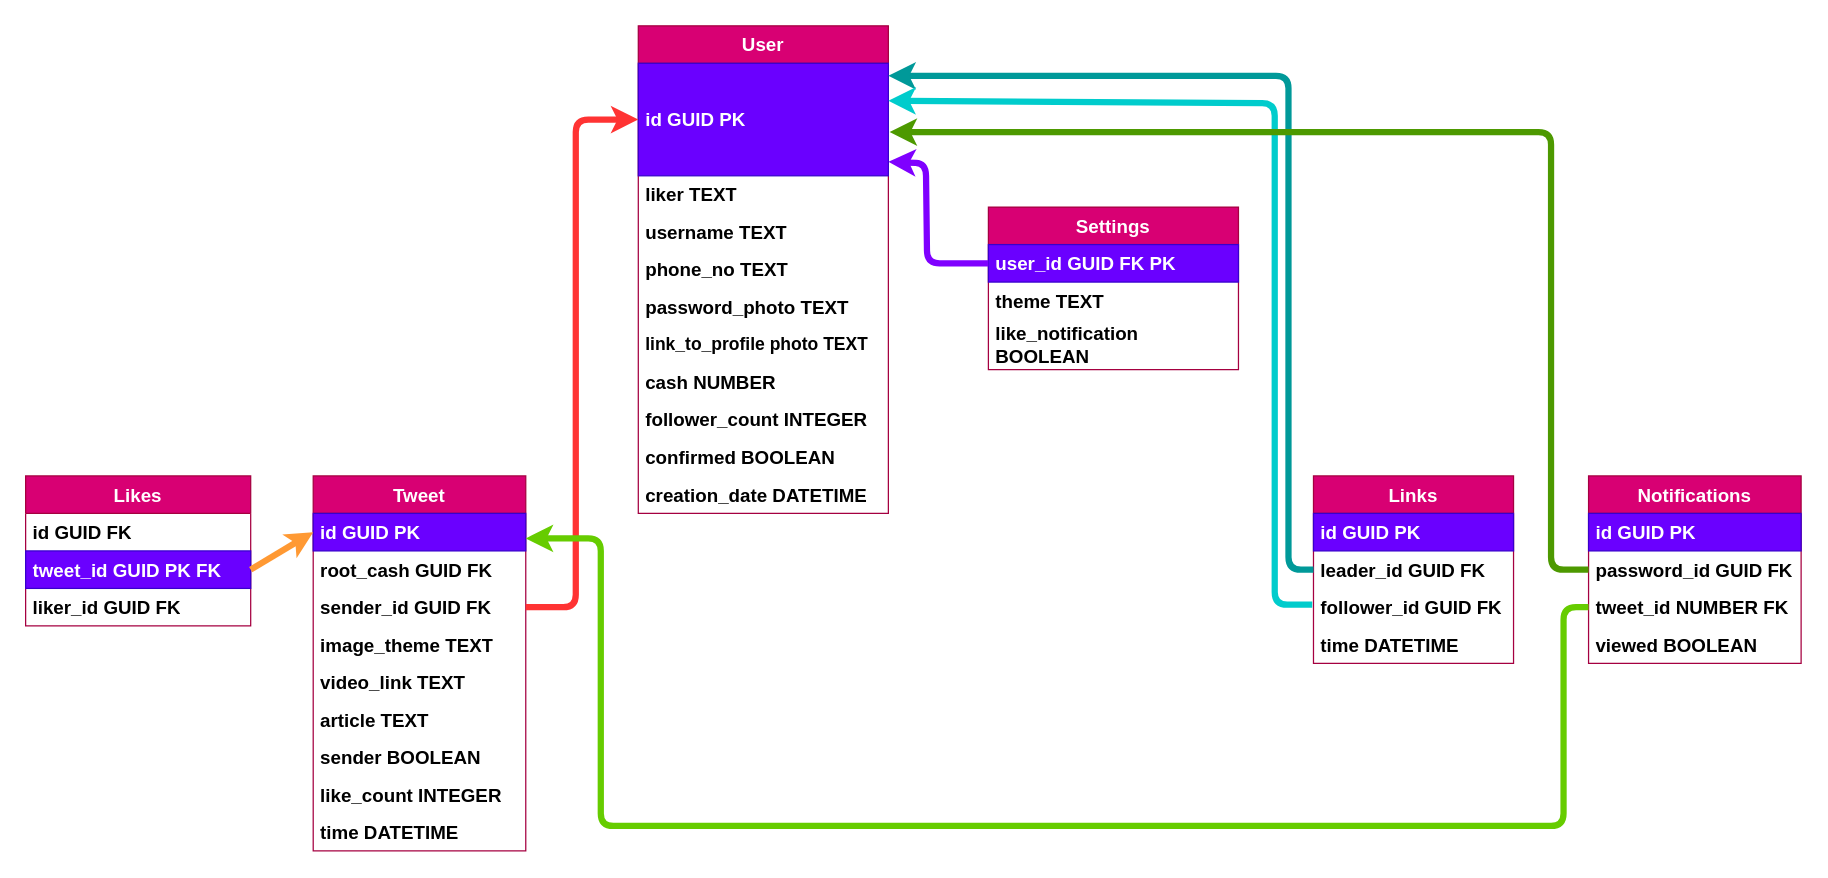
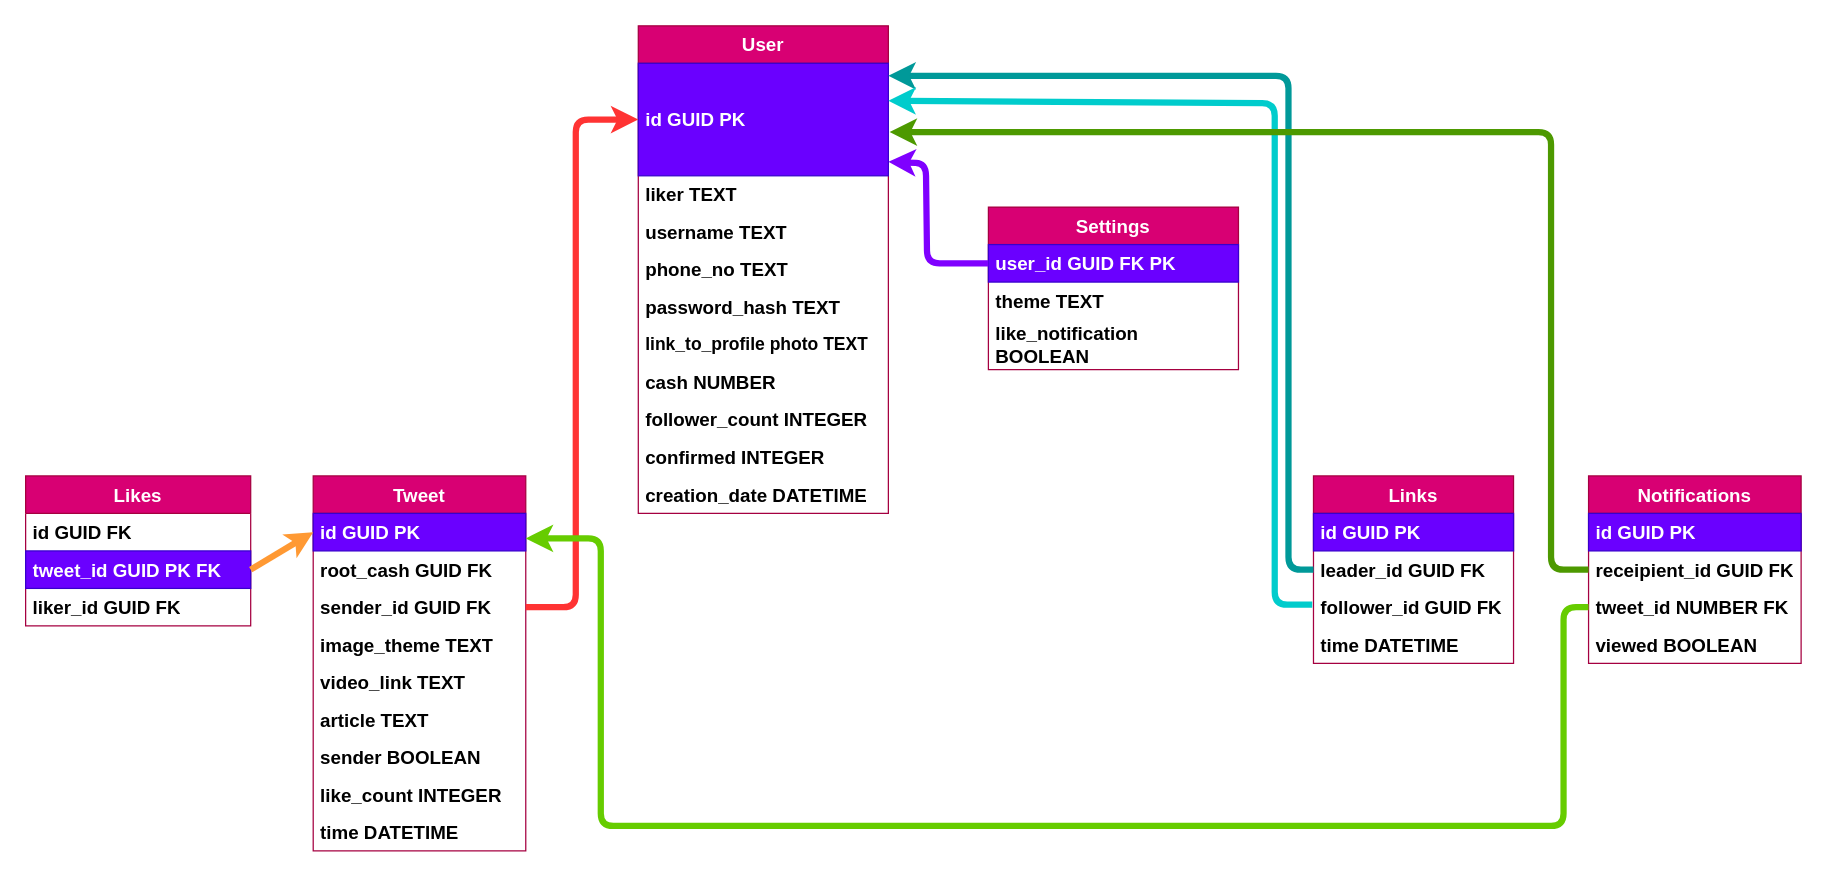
  <mxCell id="0" />
  <mxCell id="1" parent="0" />
  <mxCell id="2" value="Tweet" style="swimlane;fontStyle=1;childLayout=stackLayout;horizontal=1;startSize=30;horizontalStack=0;resizeParent=1;resizeParentMax=0;resizeLast=0;collapsible=1;marginBottom=0;whiteSpace=wrap;html=1;fontSize=15;fillColor=#d80073;fontColor=#FFFFFF;strokeColor=#A50040;" parent="1" vertex="1"><mxGeometry x="250" y="380" width="170" height="300" as="geometry" /></mxCell>
  <mxCell id="3" value="id GUID PK" style="text;strokeColor=#3700CC;fillColor=#6a00ff;align=left;verticalAlign=middle;spacingLeft=4;spacingRight=4;overflow=hidden;points=[[0,0.5],[1,0.5]];portConstraint=eastwest;rotatable=0;whiteSpace=wrap;html=1;fontColor=#FFFFFF;fontSize=15;fontStyle=1" parent="2" vertex="1"><mxGeometry y="30" width="170" height="30" as="geometry" /></mxCell>
  <mxCell id="4" value="root_cash GUID FK" style="text;strokeColor=none;fillColor=none;align=left;verticalAlign=middle;spacingLeft=4;spacingRight=4;overflow=hidden;points=[[0,0.5],[1,0.5]];portConstraint=eastwest;rotatable=0;whiteSpace=wrap;html=1;fontSize=15;fontStyle=1;fontColor=#000000;" parent="2" vertex="1"><mxGeometry y="60" width="170" height="30" as="geometry" /></mxCell>
  <mxCell id="5" value="sender_id GUID FK" style="text;strokeColor=none;fillColor=none;align=left;verticalAlign=middle;spacingLeft=4;spacingRight=4;overflow=hidden;points=[[0,0.5],[1,0.5]];portConstraint=eastwest;rotatable=0;whiteSpace=wrap;html=1;fontSize=15;fontStyle=1;fontColor=#000000;" parent="2" vertex="1"><mxGeometry y="90" width="170" height="30" as="geometry" /></mxCell>
  <mxCell id="6" value="image_theme TEXT" style="text;strokeColor=none;fillColor=none;align=left;verticalAlign=middle;spacingLeft=4;spacingRight=4;overflow=hidden;points=[[0,0.5],[1,0.5]];portConstraint=eastwest;rotatable=0;whiteSpace=wrap;html=1;fontSize=15;fontStyle=1;fontColor=#000000;" parent="2" vertex="1"><mxGeometry y="120" width="170" height="30" as="geometry" /></mxCell>
  <mxCell id="7" value="video_link TEXT" style="text;strokeColor=none;fillColor=none;align=left;verticalAlign=middle;spacingLeft=4;spacingRight=4;overflow=hidden;points=[[0,0.5],[1,0.5]];portConstraint=eastwest;rotatable=0;whiteSpace=wrap;html=1;fontSize=15;fontStyle=1;fontColor=#000000;" parent="2" vertex="1"><mxGeometry y="150" width="170" height="30" as="geometry" /></mxCell>
  <mxCell id="8" value="article TEXT" style="text;strokeColor=none;fillColor=none;align=left;verticalAlign=middle;spacingLeft=4;spacingRight=4;overflow=hidden;points=[[0,0.5],[1,0.5]];portConstraint=eastwest;rotatable=0;whiteSpace=wrap;html=1;fontSize=15;fontStyle=1;fontColor=#000000;" parent="2" vertex="1"><mxGeometry y="180" width="170" height="30" as="geometry" /></mxCell>
  <mxCell id="9" value="sender BOOLEAN" style="text;strokeColor=none;fillColor=none;align=left;verticalAlign=middle;spacingLeft=4;spacingRight=4;overflow=hidden;points=[[0,0.5],[1,0.5]];portConstraint=eastwest;rotatable=0;whiteSpace=wrap;html=1;fontSize=15;fontStyle=1;fontColor=#000000;" parent="2" vertex="1"><mxGeometry y="210" width="170" height="30" as="geometry" /></mxCell>
  <mxCell id="10" value="like_count INTEGER" style="text;strokeColor=none;fillColor=none;align=left;verticalAlign=middle;spacingLeft=4;spacingRight=4;overflow=hidden;points=[[0,0.5],[1,0.5]];portConstraint=eastwest;rotatable=0;whiteSpace=wrap;html=1;fontSize=15;fontStyle=1;fontColor=#000000;" parent="2" vertex="1"><mxGeometry y="240" width="170" height="30" as="geometry" /></mxCell>
  <mxCell id="11" value="time DATETIME" style="text;strokeColor=none;fillColor=none;align=left;verticalAlign=middle;spacingLeft=4;spacingRight=4;overflow=hidden;points=[[0,0.5],[1,0.5]];portConstraint=eastwest;rotatable=0;whiteSpace=wrap;html=1;fontSize=15;fontStyle=1;fontColor=#000000;" parent="2" vertex="1"><mxGeometry y="270" width="170" height="30" as="geometry" /></mxCell>
  <mxCell id="12" value="Likes" style="swimlane;fontStyle=1;childLayout=stackLayout;horizontal=1;startSize=30;horizontalStack=0;resizeParent=1;resizeParentMax=0;resizeLast=0;collapsible=1;marginBottom=0;whiteSpace=wrap;html=1;fontSize=15;fillColor=#d80073;fontColor=#FFFFFF;strokeColor=#A50040;" parent="1" vertex="1"><mxGeometry x="20" y="380" width="180" height="120" as="geometry" /></mxCell>
  <mxCell id="13" value="id GUID FK" style="text;strokeColor=none;fillColor=none;align=left;verticalAlign=middle;spacingLeft=4;spacingRight=4;overflow=hidden;points=[[0,0.5],[1,0.5]];portConstraint=eastwest;rotatable=0;whiteSpace=wrap;html=1;fontSize=15;fontStyle=1;fontColor=#000000;" parent="12" vertex="1"><mxGeometry y="30" width="180" height="30" as="geometry" /></mxCell>
  <mxCell id="14" value="tweet_id GUID PK FK" style="text;strokeColor=#3700CC;fillColor=#6a00ff;align=left;verticalAlign=middle;spacingLeft=4;spacingRight=4;overflow=hidden;points=[[0,0.5],[1,0.5]];portConstraint=eastwest;rotatable=0;whiteSpace=wrap;html=1;fontColor=#FFFFFF;fontSize=15;fontStyle=1" parent="12" vertex="1"><mxGeometry y="60" width="180" height="30" as="geometry" /></mxCell>
  <mxCell id="15" value="liker_id GUID FK" style="text;strokeColor=none;fillColor=none;align=left;verticalAlign=middle;spacingLeft=4;spacingRight=4;overflow=hidden;points=[[0,0.5],[1,0.5]];portConstraint=eastwest;rotatable=0;whiteSpace=wrap;html=1;fontSize=15;fontStyle=1;fontColor=#000000;" parent="12" vertex="1"><mxGeometry y="90" width="180" height="30" as="geometry" /></mxCell>
  <mxCell id="16" value="User" style="swimlane;fontStyle=1;childLayout=stackLayout;horizontal=1;startSize=30;horizontalStack=0;resizeParent=1;resizeParentMax=0;resizeLast=0;collapsible=1;marginBottom=0;whiteSpace=wrap;html=1;fontSize=15;fillColor=#d80073;strokeColor=#A50040;fontColor=#FFFFFF;" parent="1" vertex="1"><mxGeometry x="510" y="20" width="200" height="390" as="geometry" /></mxCell>
  <mxCell id="17" value="id GUID PK" style="text;strokeColor=#3700CC;fillColor=#6a00ff;align=left;verticalAlign=middle;spacingLeft=4;spacingRight=4;overflow=hidden;points=[[0,0.5],[1,0.5]];portConstraint=eastwest;rotatable=0;whiteSpace=wrap;html=1;fontColor=#FFFFFF;fontSize=15;fontStyle=1" parent="16" vertex="1"><mxGeometry y="30" width="200" height="90" as="geometry" /></mxCell>
  <mxCell id="18" value="liker TEXT" style="text;strokeColor=none;fillColor=none;align=left;verticalAlign=middle;spacingLeft=4;spacingRight=4;overflow=hidden;points=[[0,0.5],[1,0.5]];portConstraint=eastwest;rotatable=0;whiteSpace=wrap;html=1;fontSize=15;fontStyle=1;fontColor=#000000;" parent="16" vertex="1"><mxGeometry y="120" width="200" height="30" as="geometry" /></mxCell>
  <mxCell id="19" value="username TEXT" style="text;strokeColor=none;fillColor=none;align=left;verticalAlign=middle;spacingLeft=4;spacingRight=4;overflow=hidden;points=[[0,0.5],[1,0.5]];portConstraint=eastwest;rotatable=0;whiteSpace=wrap;html=1;fontSize=15;fontStyle=1;fontColor=#000000;" parent="16" vertex="1"><mxGeometry y="150" width="200" height="30" as="geometry" /></mxCell>
  <mxCell id="20" value="phone_no TEXT" style="text;strokeColor=none;fillColor=none;align=left;verticalAlign=middle;spacingLeft=4;spacingRight=4;overflow=hidden;points=[[0,0.5],[1,0.5]];portConstraint=eastwest;rotatable=0;whiteSpace=wrap;html=1;fontSize=15;fontStyle=1;fontColor=#000000;" parent="16" vertex="1"><mxGeometry y="180" width="200" height="30" as="geometry" /></mxCell>
- <mxCell id="21" value="password_photo TEXT" style="text;strokeColor=none;fillColor=none;align=left;verticalAlign=middle;spacingLeft=4;spacingRight=4;overflow=hidden;points=[[0,0.5],[1,0.5]];portConstraint=eastwest;rotatable=0;whiteSpace=wrap;html=1;fontSize=15;fontStyle=1;fontColor=#000000;" parent="16" vertex="1"><mxGeometry y="210" width="200" height="30" as="geometry" /></mxCell>
+ <mxCell id="21" value="password_hash TEXT" style="text;strokeColor=none;fillColor=none;align=left;verticalAlign=middle;spacingLeft=4;spacingRight=4;overflow=hidden;points=[[0,0.5],[1,0.5]];portConstraint=eastwest;rotatable=0;whiteSpace=wrap;html=1;fontSize=15;fontStyle=1;fontColor=#000000;" parent="16" vertex="1"><mxGeometry y="210" width="200" height="30" as="geometry" /></mxCell>
  <mxCell id="22" value="link_to_profile photo TEXT" style="text;strokeColor=none;fillColor=none;align=left;verticalAlign=middle;spacingLeft=4;spacingRight=4;overflow=hidden;points=[[0,0.5],[1,0.5]];portConstraint=eastwest;rotatable=0;whiteSpace=wrap;html=1;fontSize=14;fontStyle=1;fontColor=#000000;" parent="16" vertex="1"><mxGeometry y="240" width="200" height="30" as="geometry" /></mxCell>
  <mxCell id="23" value="cash NUMBER" style="text;strokeColor=none;fillColor=none;align=left;verticalAlign=middle;spacingLeft=4;spacingRight=4;overflow=hidden;points=[[0,0.5],[1,0.5]];portConstraint=eastwest;rotatable=0;whiteSpace=wrap;html=1;fontSize=15;fontStyle=1;fontColor=#000000;" parent="16" vertex="1"><mxGeometry y="270" width="200" height="30" as="geometry" /></mxCell>
  <mxCell id="24" value="follower_count INTEGER" style="text;strokeColor=none;fillColor=none;align=left;verticalAlign=middle;spacingLeft=4;spacingRight=4;overflow=hidden;points=[[0,0.5],[1,0.5]];portConstraint=eastwest;rotatable=0;whiteSpace=wrap;html=1;fontSize=15;fontStyle=1;fontColor=#000000;" parent="16" vertex="1"><mxGeometry y="300" width="200" height="30" as="geometry" /></mxCell>
- <mxCell id="25" value="confirmed BOOLEAN" style="text;strokeColor=none;fillColor=none;align=left;verticalAlign=middle;spacingLeft=4;spacingRight=4;overflow=hidden;points=[[0,0.5],[1,0.5]];portConstraint=eastwest;rotatable=0;whiteSpace=wrap;html=1;fontSize=15;fontStyle=1;fontColor=#000000;" parent="16" vertex="1"><mxGeometry y="330" width="200" height="30" as="geometry" /></mxCell>
+ <mxCell id="25" value="confirmed INTEGER" style="text;strokeColor=none;fillColor=none;align=left;verticalAlign=middle;spacingLeft=4;spacingRight=4;overflow=hidden;points=[[0,0.5],[1,0.5]];portConstraint=eastwest;rotatable=0;whiteSpace=wrap;html=1;fontSize=15;fontStyle=1;fontColor=#000000;" parent="16" vertex="1"><mxGeometry y="330" width="200" height="30" as="geometry" /></mxCell>
  <mxCell id="26" value="creation_date DATETIME" style="text;strokeColor=none;fillColor=none;align=left;verticalAlign=middle;spacingLeft=4;spacingRight=4;overflow=hidden;points=[[0,0.5],[1,0.5]];portConstraint=eastwest;rotatable=0;whiteSpace=wrap;html=1;fontSize=15;fontStyle=1;fontColor=#000000;" parent="16" vertex="1"><mxGeometry y="360" width="200" height="30" as="geometry" /></mxCell>
  <mxCell id="27" value="Settings" style="swimlane;fontStyle=1;childLayout=stackLayout;horizontal=1;startSize=30;horizontalStack=0;resizeParent=1;resizeParentMax=0;resizeLast=0;collapsible=1;marginBottom=0;whiteSpace=wrap;html=1;fontSize=15;fillColor=#d80073;fontColor=#FFFFFF;strokeColor=#A50040;" parent="1" vertex="1"><mxGeometry y="165" width="200" height="130" as="geometry" x="790" /></mxCell>
  <mxCell id="28" value="user_id GUID FK PK&amp;nbsp;" style="text;strokeColor=#3700CC;fillColor=#6a00ff;align=left;verticalAlign=middle;spacingLeft=4;spacingRight=4;overflow=hidden;points=[[0,0.5],[1,0.5]];portConstraint=eastwest;rotatable=0;whiteSpace=wrap;html=1;fontColor=#FFFFFF;fontSize=15;fontStyle=1" parent="27" vertex="1"><mxGeometry y="30" width="200" height="30" as="geometry" /></mxCell>
  <mxCell id="29" value="theme TEXT" style="text;strokeColor=none;fillColor=none;align=left;verticalAlign=middle;spacingLeft=4;spacingRight=4;overflow=hidden;points=[[0,0.5],[1,0.5]];portConstraint=eastwest;rotatable=0;whiteSpace=wrap;html=1;fontSize=15;fontStyle=1;fontColor=#000000;" parent="27" vertex="1"><mxGeometry y="60" width="200" height="30" as="geometry" /></mxCell>
  <mxCell id="30" value="like_notification BOOLEAN" style="text;strokeColor=none;fillColor=none;align=left;verticalAlign=middle;spacingLeft=4;spacingRight=4;overflow=hidden;points=[[0,0.5],[1,0.5]];portConstraint=eastwest;rotatable=0;whiteSpace=wrap;html=1;fontSize=15;fontStyle=1;fontColor=#000000;" parent="27" vertex="1"><mxGeometry y="90" width="200" height="40" as="geometry" /></mxCell>
  <mxCell id="31" value="Links" style="swimlane;fontStyle=1;childLayout=stackLayout;horizontal=1;startSize=30;horizontalStack=0;resizeParent=1;resizeParentMax=0;resizeLast=0;collapsible=1;marginBottom=0;whiteSpace=wrap;html=1;fontSize=15;fillColor=#d80073;fontColor=#FFFFFF;strokeColor=#A50040;" parent="1" vertex="1"><mxGeometry x="1050" y="380" width="160" height="150" as="geometry" /></mxCell>
  <mxCell id="32" value="id GUID PK" style="text;strokeColor=#3700CC;fillColor=#6a00ff;align=left;verticalAlign=middle;spacingLeft=4;spacingRight=4;overflow=hidden;points=[[0,0.5],[1,0.5]];portConstraint=eastwest;rotatable=0;whiteSpace=wrap;html=1;fontColor=#FFFFFF;fontSize=15;fontStyle=1" parent="31" vertex="1"><mxGeometry y="30" width="160" height="30" as="geometry" /></mxCell>
  <mxCell id="33" value="leader_id GUID FK" style="text;strokeColor=none;fillColor=none;align=left;verticalAlign=middle;spacingLeft=4;spacingRight=4;overflow=hidden;points=[[0,0.5],[1,0.5]];portConstraint=eastwest;rotatable=0;whiteSpace=wrap;html=1;fontSize=15;fontStyle=1;fontColor=#000000;" parent="31" vertex="1"><mxGeometry y="60" width="160" height="30" as="geometry" /></mxCell>
  <mxCell id="34" value="follower_id GUID FK" style="text;strokeColor=none;fillColor=none;align=left;verticalAlign=middle;spacingLeft=4;spacingRight=4;overflow=hidden;points=[[0,0.5],[1,0.5]];portConstraint=eastwest;rotatable=0;whiteSpace=wrap;html=1;fontSize=15;fontStyle=1;fontColor=#000000;" parent="31" vertex="1"><mxGeometry y="90" width="160" height="30" as="geometry" /></mxCell>
  <mxCell id="35" value="time DATETIME" style="text;strokeColor=none;fillColor=none;align=left;verticalAlign=middle;spacingLeft=4;spacingRight=4;overflow=hidden;points=[[0,0.5],[1,0.5]];portConstraint=eastwest;rotatable=0;whiteSpace=wrap;html=1;fontSize=15;fontStyle=1;fontColor=#000000;" parent="31" vertex="1"><mxGeometry y="120" width="160" height="30" as="geometry" /></mxCell>
  <mxCell id="36" value="Notifications" style="swimlane;fontStyle=1;childLayout=stackLayout;horizontal=1;startSize=30;horizontalStack=0;resizeParent=1;resizeParentMax=0;resizeLast=0;collapsible=1;marginBottom=0;whiteSpace=wrap;html=1;fontSize=15;fillColor=#d80073;fontColor=#FFFFFF;strokeColor=#A50040;" parent="1" vertex="1"><mxGeometry x="1270" y="380" width="170" height="150" as="geometry" /></mxCell>
  <mxCell id="37" value="id GUID PK" style="text;strokeColor=#3700CC;fillColor=#6a00ff;align=left;verticalAlign=middle;spacingLeft=4;spacingRight=4;overflow=hidden;points=[[0,0.5],[1,0.5]];portConstraint=eastwest;rotatable=0;whiteSpace=wrap;html=1;fontColor=#FFFFFF;fontSize=15;fontStyle=1" parent="36" vertex="1"><mxGeometry y="30" width="170" height="30" as="geometry" /></mxCell>
- <mxCell id="38" value="password_id GUID FK" style="text;strokeColor=none;fillColor=none;align=left;verticalAlign=middle;spacingLeft=4;spacingRight=4;overflow=hidden;points=[[0,0.5],[1,0.5]];portConstraint=eastwest;rotatable=0;whiteSpace=wrap;html=1;fontSize=15;fontStyle=1;fontColor=#000000;" parent="36" vertex="1"><mxGeometry y="60" width="170" height="30" as="geometry" /></mxCell>
+ <mxCell id="38" value="receipient_id GUID FK" style="text;strokeColor=none;fillColor=none;align=left;verticalAlign=middle;spacingLeft=4;spacingRight=4;overflow=hidden;points=[[0,0.5],[1,0.5]];portConstraint=eastwest;rotatable=0;whiteSpace=wrap;html=1;fontSize=15;fontStyle=1;fontColor=#000000;" parent="36" vertex="1"><mxGeometry y="60" width="170" height="30" as="geometry" /></mxCell>
  <mxCell id="39" value="tweet_id NUMBER FK" style="text;strokeColor=none;fillColor=none;align=left;verticalAlign=middle;spacingLeft=4;spacingRight=4;overflow=hidden;points=[[0,0.5],[1,0.5]];portConstraint=eastwest;rotatable=0;whiteSpace=wrap;html=1;fontSize=15;fontStyle=1;fontColor=#000000;" parent="36" vertex="1"><mxGeometry y="90" width="170" height="30" as="geometry" /></mxCell>
  <mxCell id="40" value="viewed BOOLEAN" style="text;strokeColor=none;fillColor=none;align=left;verticalAlign=middle;spacingLeft=4;spacingRight=4;overflow=hidden;points=[[0,0.5],[1,0.5]];portConstraint=eastwest;rotatable=0;whiteSpace=wrap;html=1;fontSize=15;fontStyle=1;fontColor=#000000;" parent="36" vertex="1"><mxGeometry y="120" width="170" height="30" as="geometry" /></mxCell>
  <mxCell id="41" style="edgeStyle=none;html=1;exitX=1;exitY=0.5;exitDx=0;exitDy=0;entryX=0;entryY=0.5;entryDx=0;entryDy=0;strokeColor=#FF9933;fontSize=15;fontStyle=1;strokeWidth=5;fontColor=#000000;" parent="1" source="14" target="3" edge="1"><mxGeometry relative="1" as="geometry"><mxPoint x="250" y="210" as="targetPoint" /></mxGeometry></mxCell>
  <mxCell id="42" style="edgeStyle=none;html=1;entryX=0;entryY=0.5;entryDx=0;entryDy=0;exitX=1;exitY=0.5;exitDx=0;exitDy=0;strokeColor=#FF3333;fontSize=15;fontStyle=1;strokeWidth=5;fontColor=#000000;" parent="1" source="5" target="17" edge="1"><mxGeometry relative="1" as="geometry"><Array as="points"><mxPoint x="460" y="485" /><mxPoint x="460" y="95" /></Array></mxGeometry></mxCell>
  <mxCell id="43" style="edgeStyle=none;html=1;exitX=0;exitY=0.5;exitDx=0;exitDy=0;strokeColor=#7F00FF;entryX=1;entryY=0.876;entryDx=0;entryDy=0;entryPerimeter=0;fontSize=15;fontStyle=1;strokeWidth=5;fontColor=#000000;" parent="1" source="28" target="17" edge="1"><mxGeometry relative="1" as="geometry"><mxPoint y="425" as="sourcePoint" x="790" /><mxPoint x="670" y="70" as="targetPoint" /><Array as="points"><mxPoint x="741" y="210" /><mxPoint x="740" y="130" /></Array></mxGeometry></mxCell>
  <mxCell id="44" style="edgeStyle=none;html=1;exitX=0;exitY=0.5;exitDx=0;exitDy=0;strokeColor=#009999;fontSize=15;fontStyle=1;strokeWidth=5;fontColor=#000000;" parent="1" source="33" edge="1"><mxGeometry relative="1" as="geometry"><mxPoint x="710" y="60" as="targetPoint" /><Array as="points"><mxPoint x="1030" y="455" /><mxPoint x="1030" y="60" /></Array></mxGeometry></mxCell>
  <mxCell id="45" style="edgeStyle=none;html=1;exitX=0;exitY=0.5;exitDx=0;exitDy=0;strokeColor=#00CCCC;fontSize=15;fontStyle=1;strokeWidth=5;fontColor=#000000;" parent="1" edge="1"><mxGeometry relative="1" as="geometry"><mxPoint x="710" y="80" as="targetPoint" /><mxPoint x="1049" y="483" as="sourcePoint" /><Array as="points"><mxPoint x="1019" y="483" /><mxPoint x="1019" y="82" /></Array></mxGeometry></mxCell>
  <mxCell id="46" style="edgeStyle=none;html=1;exitX=0;exitY=0.5;exitDx=0;exitDy=0;strokeColor=#4D9900;fontSize=15;fontStyle=1;strokeWidth=5;fontColor=#000000;" parent="1" source="38" edge="1"><mxGeometry relative="1" as="geometry"><mxPoint x="711" y="105" as="targetPoint" /><Array as="points"><mxPoint x="1240" y="455" /><mxPoint x="1240" y="105" /></Array></mxGeometry></mxCell>
  <mxCell id="47" style="edgeStyle=none;html=1;exitX=0;exitY=0.5;exitDx=0;exitDy=0;strokeColor=#66CC00;fontSize=15;fontStyle=1;strokeWidth=5;fontColor=#000000;" parent="1" source="39" edge="1"><mxGeometry relative="1" as="geometry"><mxPoint x="420" y="430" as="targetPoint" /><Array as="points"><mxPoint x="1250" y="485" /><mxPoint x="1250" y="660" /><mxPoint x="480" y="660" /><mxPoint x="480" y="430" /></Array></mxGeometry></mxCell>
